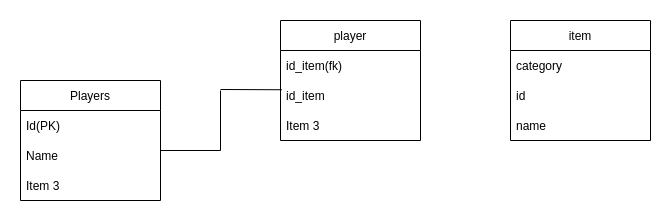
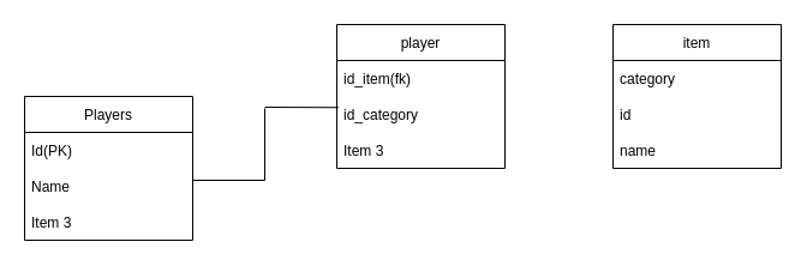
  <mxCell id="0" />
  <mxCell id="1" parent="0" />
  <mxCell id="2" value="Players" style="swimlane;fontStyle=0;childLayout=stackLayout;horizontal=1;startSize=30;horizontalStack=0;resizeParent=1;resizeParentMax=0;resizeLast=0;collapsible=1;marginBottom=0;" parent="1" vertex="1"><mxGeometry x="20" y="80" width="140" height="120" as="geometry" /></mxCell>
  <mxCell id="3" value="Id(PK)" style="text;strokeColor=none;fillColor=none;align=left;verticalAlign=middle;spacingLeft=4;spacingRight=4;overflow=hidden;points=[[0,0.5],[1,0.5]];portConstraint=eastwest;rotatable=0;" parent="2" vertex="1"><mxGeometry y="30" width="140" height="30" as="geometry" /></mxCell>
  <mxCell id="4" value="Name" style="text;strokeColor=none;fillColor=none;align=left;verticalAlign=middle;spacingLeft=4;spacingRight=4;overflow=hidden;points=[[0,0.5],[1,0.5]];portConstraint=eastwest;rotatable=0;" parent="2" vertex="1"><mxGeometry y="60" width="140" height="30" as="geometry" /></mxCell>
  <mxCell id="5" value="Item 3" style="text;strokeColor=none;fillColor=none;align=left;verticalAlign=middle;spacingLeft=4;spacingRight=4;overflow=hidden;points=[[0,0.5],[1,0.5]];portConstraint=eastwest;rotatable=0;" parent="2" vertex="1"><mxGeometry y="90" width="140" height="30" as="geometry" /></mxCell>
  <mxCell id="6" value="player" style="swimlane;fontStyle=0;childLayout=stackLayout;horizontal=1;startSize=30;horizontalStack=0;resizeParent=1;resizeParentMax=0;resizeLast=0;collapsible=1;marginBottom=0;" parent="1" vertex="1"><mxGeometry x="280" y="20" width="140" height="120" as="geometry" /></mxCell>
  <mxCell id="7" value="id_item(fk)" style="text;strokeColor=none;fillColor=none;align=left;verticalAlign=middle;spacingLeft=4;spacingRight=4;overflow=hidden;points=[[0,0.5],[1,0.5]];portConstraint=eastwest;rotatable=0;" parent="6" vertex="1"><mxGeometry y="30" width="140" height="30" as="geometry" /></mxCell>
- <mxCell id="8" value="id_item" style="text;strokeColor=none;fillColor=none;align=left;verticalAlign=middle;spacingLeft=4;spacingRight=4;overflow=hidden;points=[[0,0.5],[1,0.5]];portConstraint=eastwest;rotatable=0;" parent="6" vertex="1"><mxGeometry y="60" width="140" height="30" as="geometry" /></mxCell>
+ <mxCell id="8" value="id_category" style="text;strokeColor=none;fillColor=none;align=left;verticalAlign=middle;spacingLeft=4;spacingRight=4;overflow=hidden;points=[[0,0.5],[1,0.5]];portConstraint=eastwest;rotatable=0;" parent="6" vertex="1"><mxGeometry y="60" width="140" height="30" as="geometry" /></mxCell>
  <mxCell id="9" value="Item 3" style="text;strokeColor=none;fillColor=none;align=left;verticalAlign=middle;spacingLeft=4;spacingRight=4;overflow=hidden;points=[[0,0.5],[1,0.5]];portConstraint=eastwest;rotatable=0;" parent="6" vertex="1"><mxGeometry y="90" width="140" height="30" as="geometry" /></mxCell>
  <mxCell id="10" value="item" style="swimlane;fontStyle=0;childLayout=stackLayout;horizontal=1;startSize=30;horizontalStack=0;resizeParent=1;resizeParentMax=0;resizeLast=0;collapsible=1;marginBottom=0;" parent="1" vertex="1"><mxGeometry x="510" y="20" width="140" height="120" as="geometry" /></mxCell>
  <mxCell id="11" value="category" style="text;strokeColor=none;fillColor=none;align=left;verticalAlign=middle;spacingLeft=4;spacingRight=4;overflow=hidden;points=[[0,0.5],[1,0.5]];portConstraint=eastwest;rotatable=0;" parent="10" vertex="1"><mxGeometry y="30" width="140" height="30" as="geometry" /></mxCell>
  <mxCell id="12" value="id" style="text;strokeColor=none;fillColor=none;align=left;verticalAlign=middle;spacingLeft=4;spacingRight=4;overflow=hidden;points=[[0,0.5],[1,0.5]];portConstraint=eastwest;rotatable=0;" parent="10" vertex="1"><mxGeometry y="60" width="140" height="30" as="geometry" /></mxCell>
  <mxCell id="13" value="name" style="text;strokeColor=none;fillColor=none;align=left;verticalAlign=middle;spacingLeft=4;spacingRight=4;overflow=hidden;points=[[0,0.5],[1,0.5]];portConstraint=eastwest;rotatable=0;" parent="10" vertex="1"><mxGeometry y="90" width="140" height="30" as="geometry" /></mxCell>
  <mxCell id="14" value="" style="endArrow=none;html=1;rounded=0;" parent="1" edge="1"><mxGeometry width="50" height="50" relative="1" as="geometry"><mxPoint x="160" y="150" as="sourcePoint" /><mxPoint x="220" y="150" as="targetPoint" /></mxGeometry></mxCell>
  <mxCell id="15" value="" style="endArrow=none;html=1;rounded=0;" parent="1" edge="1"><mxGeometry width="50" height="50" relative="1" as="geometry"><mxPoint x="220" y="150" as="sourcePoint" /><mxPoint x="220" y="90" as="targetPoint" /></mxGeometry></mxCell>
  <mxCell id="16" value="" style="endArrow=none;html=1;rounded=0;entryX=0.01;entryY=0.308;entryDx=0;entryDy=0;entryPerimeter=0;" parent="1" target="8" edge="1"><mxGeometry width="50" height="50" relative="1" as="geometry"><mxPoint x="220" y="89" as="sourcePoint" /><mxPoint x="270" y="240" as="targetPoint" /></mxGeometry></mxCell>
